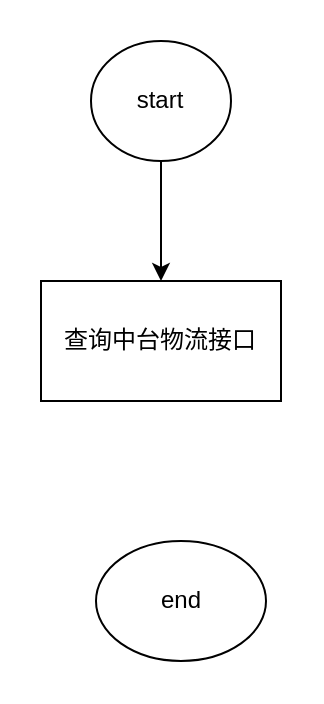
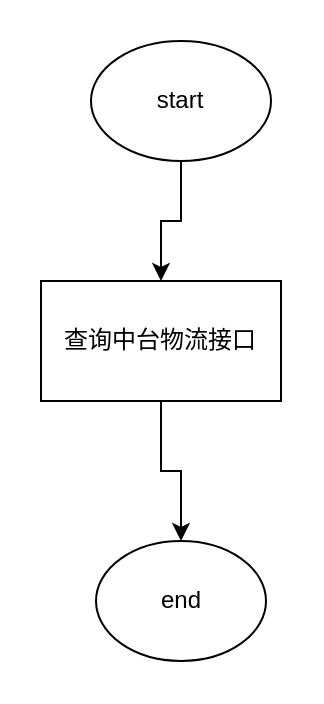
  <mxCell id="0" />
  <mxCell id="1" parent="0" />
  <mxCell id="2" value="" style="edgeStyle=orthogonalEdgeStyle;rounded=0;orthogonalLoop=1;jettySize=auto;html=1;" edge="1" parent="1" source="3" target="5"><mxGeometry relative="1" as="geometry" /></mxCell>
- <mxCell id="3" value="start" style="ellipse;whiteSpace=wrap;html=1;" vertex="1" parent="1"><mxGeometry x="45" y="20" width="70" height="60" as="geometry" /></mxCell>
+ <mxCell id="3" value="start" style="ellipse;whiteSpace=wrap;html=1;" vertex="1" parent="1"><mxGeometry x="45" y="20" width="90" height="60" as="geometry" /></mxCell>
+ <mxCell id="4" value="" style="edgeStyle=orthogonalEdgeStyle;rounded=0;orthogonalLoop=1;jettySize=auto;html=1;" edge="1" parent="1" source="5" target="6"><mxGeometry relative="1" as="geometry" /></mxCell>
  <mxCell id="5" value="查询中台物流接口" style="rounded=0;whiteSpace=wrap;html=1;" vertex="1" parent="1"><mxGeometry x="20" y="140" width="120" height="60" as="geometry" /></mxCell>
  <mxCell id="6" value="end" style="ellipse;whiteSpace=wrap;html=1;" vertex="1" parent="1"><mxGeometry x="47.5" y="270" width="85" height="60" as="geometry" /></mxCell>
